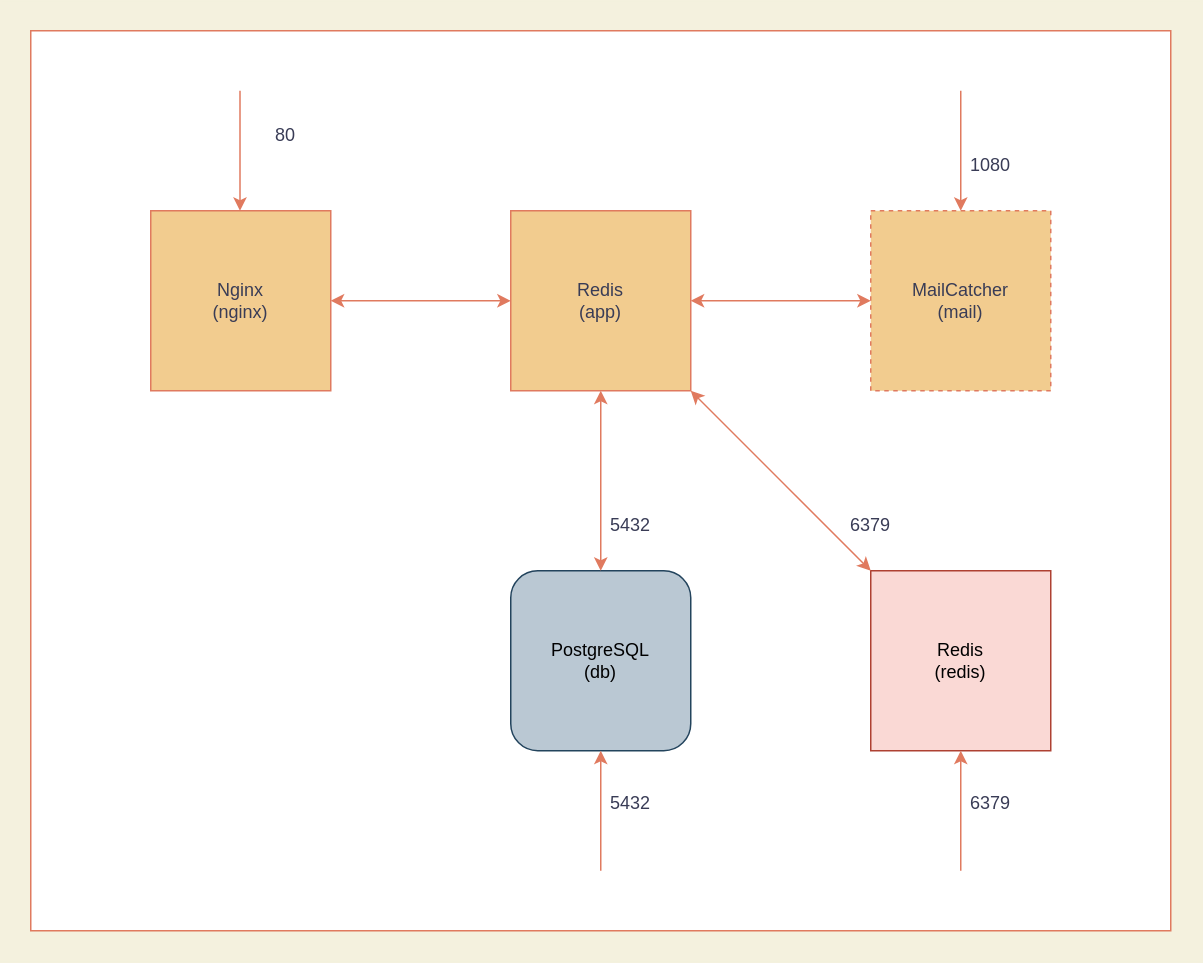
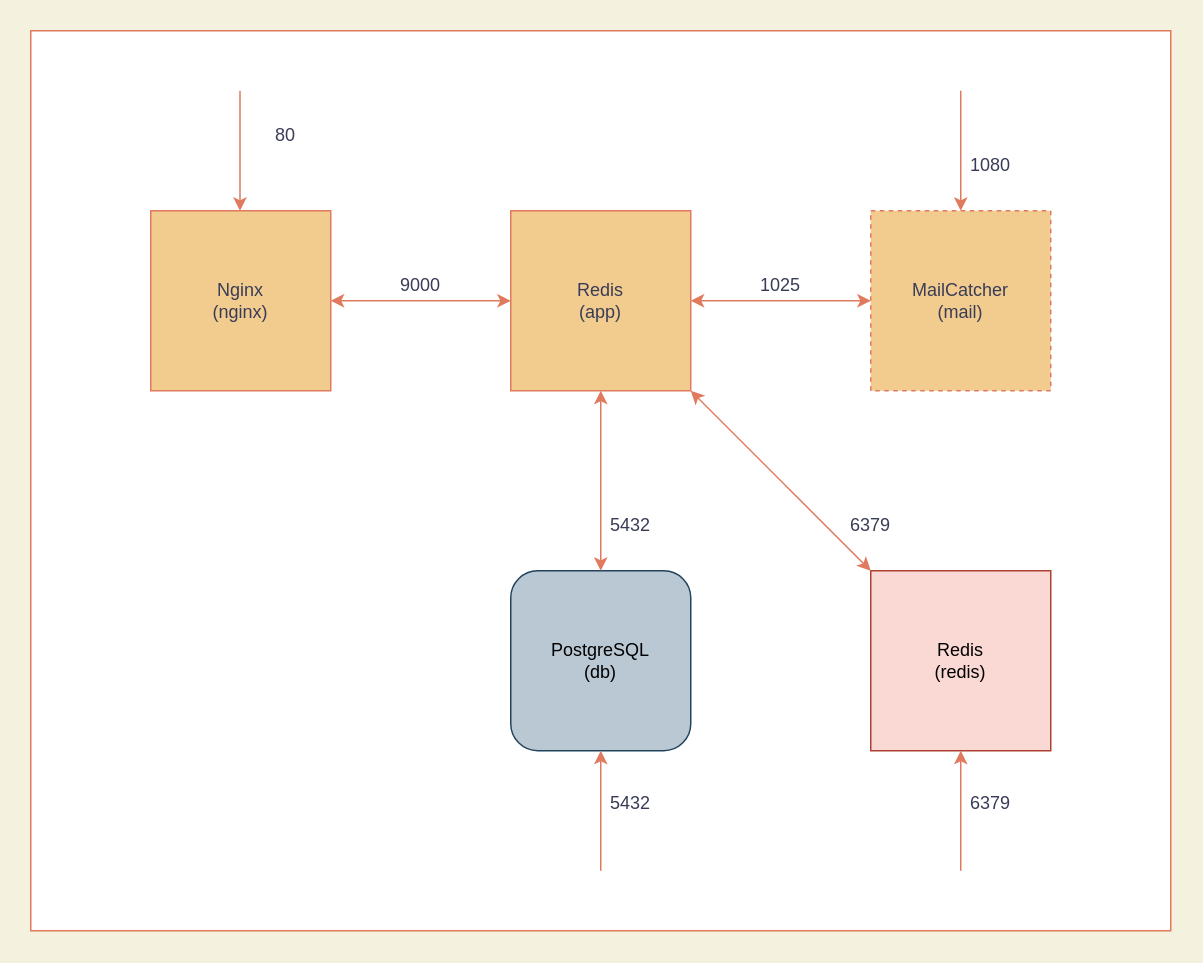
  <mxCell id="0" />
  <mxCell id="1" parent="0" />
  <mxCell id="2" value="" style="rounded=0;whiteSpace=wrap;html=1;sketch=0;fontColor=#393C56;strokeColor=#E07A5F;fillColor=#FFFFFF;" vertex="1" parent="1"><mxGeometry x="20" y="20" width="760" height="600" as="geometry" /></mxCell>
  <mxCell id="3" value="Nginx&lt;br&gt;(nginx)" style="whiteSpace=wrap;html=1;aspect=fixed;rounded=0;sketch=0;fontColor=#393C56;strokeColor=#E07A5F;fillColor=#F2CC8F;" vertex="1" parent="1"><mxGeometry x="100" y="140" width="120" height="120" as="geometry" /></mxCell>
  <mxCell id="4" value="Redis&lt;br&gt;(app)" style="whiteSpace=wrap;html=1;aspect=fixed;rounded=0;sketch=0;fontColor=#393C56;strokeColor=#E07A5F;fillColor=#F2CC8F;" vertex="1" parent="1"><mxGeometry x="340" y="140" width="120" height="120" as="geometry" /></mxCell>
  <mxCell id="5" value="MailCatcher&lt;br&gt;(mail)" style="whiteSpace=wrap;html=1;aspect=fixed;rounded=0;sketch=0;fontColor=#393C56;strokeColor=#E07A5F;fillColor=#F2CC8F;dashed=1;" vertex="1" parent="1"><mxGeometry x="580" y="140" width="120" height="120" as="geometry" /></mxCell>
  <mxCell id="6" value="&lt;font color=&quot;#000000&quot;&gt;PostgreSQL&lt;br&gt;(db)&lt;/font&gt;" style="whiteSpace=wrap;html=1;aspect=fixed;sketch=0;strokeColor=#23445d;fillColor=#bac8d3;rounded=1;" vertex="1" parent="1"><mxGeometry x="340" y="380" width="120" height="120" as="geometry" /></mxCell>
  <mxCell id="7" value="&lt;font color=&quot;#000000&quot;&gt;Redis&lt;br&gt;(redis)&lt;/font&gt;" style="whiteSpace=wrap;html=1;aspect=fixed;rounded=0;sketch=0;strokeColor=#ae4132;fillColor=#fad9d5;" vertex="1" parent="1"><mxGeometry x="580" y="380" width="120" height="120" as="geometry" /></mxCell>
  <mxCell id="8" value="" style="endArrow=classic;startArrow=classic;html=1;fontColor=#393C56;strokeColor=#E07A5F;fillColor=#F2CC8F;exitX=1;exitY=1;exitDx=0;exitDy=0;entryX=0;entryY=0;entryDx=0;entryDy=0;" edge="1" parent="1" source="4" target="7"><mxGeometry width="50" height="50" relative="1" as="geometry"><mxPoint x="500" y="360" as="sourcePoint" /><mxPoint x="550" y="310" as="targetPoint" /></mxGeometry></mxCell>
  <mxCell id="9" value="" style="endArrow=classic;startArrow=classic;html=1;fontColor=#393C56;strokeColor=#E07A5F;fillColor=#F2CC8F;entryX=0.5;entryY=1;entryDx=0;entryDy=0;exitX=0.5;exitY=0;exitDx=0;exitDy=0;" edge="1" parent="1" source="6" target="4"><mxGeometry width="50" height="50" relative="1" as="geometry"><mxPoint x="380" y="370" as="sourcePoint" /><mxPoint x="430" y="320" as="targetPoint" /></mxGeometry></mxCell>
  <mxCell id="10" value="" style="endArrow=classic;startArrow=classic;html=1;fontColor=#393C56;strokeColor=#E07A5F;fillColor=#F2CC8F;exitX=1;exitY=0.5;exitDx=0;exitDy=0;entryX=0;entryY=0.5;entryDx=0;entryDy=0;" edge="1" parent="1" source="3" target="4"><mxGeometry width="50" height="50" relative="1" as="geometry"><mxPoint x="270" y="230" as="sourcePoint" /><mxPoint x="320" y="180" as="targetPoint" /></mxGeometry></mxCell>
  <mxCell id="11" value="" style="endArrow=classic;html=1;fontColor=#393C56;strokeColor=#E07A5F;fillColor=#F2CC8F;entryX=0.5;entryY=0;entryDx=0;entryDy=0;" edge="1" parent="1" target="5"><mxGeometry width="50" height="50" relative="1" as="geometry"><mxPoint x="640" y="60" as="sourcePoint" /><mxPoint x="665" y="50" as="targetPoint" /></mxGeometry></mxCell>
  <mxCell id="12" value="" style="endArrow=classic;startArrow=classic;html=1;fontColor=#393C56;strokeColor=#E07A5F;fillColor=#F2CC8F;exitX=1;exitY=0.5;exitDx=0;exitDy=0;entryX=0;entryY=0.5;entryDx=0;entryDy=0;" edge="1" parent="1" source="4" target="5"><mxGeometry width="50" height="50" relative="1" as="geometry"><mxPoint x="520" y="230" as="sourcePoint" /><mxPoint x="570" y="180" as="targetPoint" /></mxGeometry></mxCell>
  <mxCell id="13" value="" style="endArrow=classic;html=1;fontColor=#393C56;strokeColor=#E07A5F;fillColor=#F2CC8F;entryX=0.5;entryY=0;entryDx=0;entryDy=0;" edge="1" parent="1"><mxGeometry width="50" height="50" relative="1" as="geometry"><mxPoint x="159.5" y="60" as="sourcePoint" /><mxPoint x="159.5" y="140" as="targetPoint" /></mxGeometry></mxCell>
  <mxCell id="14" value="" style="endArrow=classic;html=1;fontColor=#393C56;strokeColor=#E07A5F;fillColor=#F2CC8F;entryX=0.5;entryY=1;entryDx=0;entryDy=0;" edge="1" parent="1" target="6"><mxGeometry width="50" height="50" relative="1" as="geometry"><mxPoint x="400" y="580" as="sourcePoint" /><mxPoint x="399.5" y="670" as="targetPoint" /></mxGeometry></mxCell>
  <mxCell id="15" value="" style="endArrow=classic;html=1;fontColor=#393C56;strokeColor=#E07A5F;fillColor=#F2CC8F;entryX=0.5;entryY=1;entryDx=0;entryDy=0;" edge="1" parent="1"><mxGeometry width="50" height="50" relative="1" as="geometry"><mxPoint x="640" y="580" as="sourcePoint" /><mxPoint x="640" y="500" as="targetPoint" /></mxGeometry></mxCell>
  <mxCell id="16" value="80" style="text;html=1;strokeColor=none;fillColor=none;align=center;verticalAlign=middle;whiteSpace=wrap;rounded=0;sketch=0;fontColor=#393C56;" vertex="1" parent="1"><mxGeometry x="170" y="80" width="40" height="20" as="geometry" /></mxCell>
  <mxCell id="17" value="1080" style="text;html=1;strokeColor=none;fillColor=none;align=center;verticalAlign=middle;whiteSpace=wrap;rounded=0;sketch=0;fontColor=#393C56;" vertex="1" parent="1"><mxGeometry x="640" y="100" width="40" height="20" as="geometry" /></mxCell>
+ <mxCell id="18" value="9000" style="text;html=1;strokeColor=none;fillColor=none;align=center;verticalAlign=middle;whiteSpace=wrap;rounded=0;sketch=0;fontColor=#393C56;" vertex="1" parent="1"><mxGeometry x="260" y="180" width="40" height="20" as="geometry" /></mxCell>
+ <mxCell id="19" value="1025" style="text;html=1;strokeColor=none;fillColor=none;align=center;verticalAlign=middle;whiteSpace=wrap;rounded=0;sketch=0;fontColor=#393C56;" vertex="1" parent="1"><mxGeometry x="500" y="180" width="40" height="20" as="geometry" /></mxCell>
  <mxCell id="20" value="5432" style="text;html=1;strokeColor=none;fillColor=none;align=center;verticalAlign=middle;whiteSpace=wrap;rounded=0;sketch=0;fontColor=#393C56;" vertex="1" parent="1"><mxGeometry x="400" y="340" width="40" height="20" as="geometry" /></mxCell>
  <mxCell id="21" value="6379" style="text;html=1;strokeColor=none;fillColor=none;align=center;verticalAlign=middle;whiteSpace=wrap;rounded=0;sketch=0;fontColor=#393C56;" vertex="1" parent="1"><mxGeometry x="560" y="340" width="40" height="20" as="geometry" /></mxCell>
  <mxCell id="22" value="5432" style="text;html=1;strokeColor=none;fillColor=none;align=center;verticalAlign=middle;whiteSpace=wrap;rounded=0;sketch=0;fontColor=#393C56;" vertex="1" parent="1"><mxGeometry x="400" y="524.5" width="40" height="20" as="geometry" /></mxCell>
  <mxCell id="23" value="6379" style="text;html=1;strokeColor=none;fillColor=none;align=center;verticalAlign=middle;whiteSpace=wrap;rounded=0;sketch=0;fontColor=#393C56;" vertex="1" parent="1"><mxGeometry x="640" y="525" width="40" height="20" as="geometry" /></mxCell>
